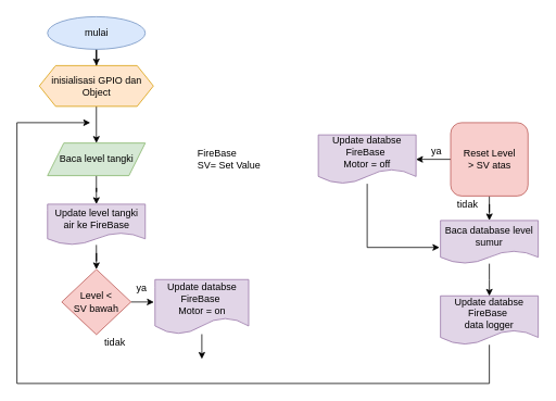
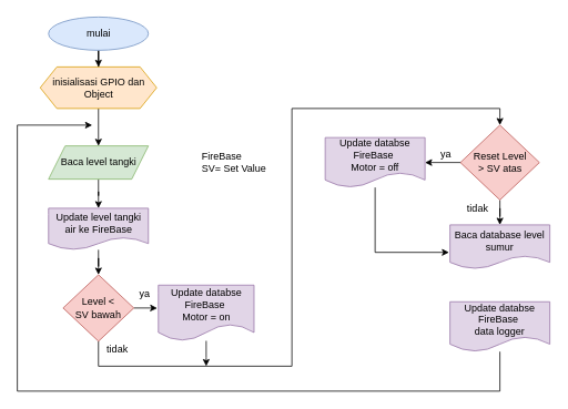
  <mxCell id="0" />
  <mxCell id="1" parent="0" />
  <mxCell id="2" style="edgeStyle=orthogonalEdgeStyle;rounded=0;orthogonalLoop=1;jettySize=auto;html=1;" parent="1" source="3" target="5" edge="1"><mxGeometry relative="1" as="geometry" /></mxCell>
  <mxCell id="3" value="mulai" style="ellipse;whiteSpace=wrap;html=1;fontSize=12;glass=0;strokeWidth=1;shadow=0;fillColor=#dae8fc;strokeColor=#6c8ebf;" parent="1" vertex="1"><mxGeometry x="57.5" y="20" width="120" height="40" as="geometry" /></mxCell>
  <mxCell id="4" style="edgeStyle=orthogonalEdgeStyle;rounded=0;orthogonalLoop=1;jettySize=auto;html=1;entryX=0.5;entryY=0;entryDx=0;entryDy=0;" edge="1" parent="1" source="5" target="7"><mxGeometry relative="1" as="geometry" /></mxCell>
  <mxCell id="5" value="inisialisasi GPIO dan Object" style="shape=hexagon;perimeter=hexagonPerimeter2;whiteSpace=wrap;html=1;fixedSize=1;fillColor=#ffe6cc;strokeColor=#d79b00;" parent="1" vertex="1"><mxGeometry x="47.5" y="80" width="140" height="50" as="geometry" /></mxCell>
  <mxCell id="6" style="edgeStyle=orthogonalEdgeStyle;rounded=0;orthogonalLoop=1;jettySize=auto;html=1;" edge="1" parent="1" source="7" target="9"><mxGeometry relative="1" as="geometry" /></mxCell>
  <mxCell id="7" value="Baca level tangki" style="shape=parallelogram;perimeter=parallelogramPerimeter;whiteSpace=wrap;html=1;fixedSize=1;fillColor=#d5e8d4;strokeColor=#82b366;" parent="1" vertex="1"><mxGeometry x="57.5" y="175" width="120" height="40" as="geometry" /></mxCell>
  <mxCell id="8" style="edgeStyle=orthogonalEdgeStyle;rounded=0;orthogonalLoop=1;jettySize=auto;html=1;entryX=0.5;entryY=0;entryDx=0;entryDy=0;" edge="1" parent="1" source="9" target="12"><mxGeometry relative="1" as="geometry" /></mxCell>
  <mxCell id="9" value="Update level tangki air ke FireBase" style="shape=document;whiteSpace=wrap;html=1;boundedLbl=1;fillColor=#e1d5e7;strokeColor=#9673a6;" parent="1" vertex="1"><mxGeometry x="57.5" y="250" width="120" height="50" as="geometry" /></mxCell>
  <mxCell id="10" style="edgeStyle=orthogonalEdgeStyle;rounded=0;orthogonalLoop=1;jettySize=auto;html=1;entryX=-0.012;entryY=0.414;entryDx=0;entryDy=0;entryPerimeter=0;" edge="1" parent="1" source="12" target="15"><mxGeometry relative="1" as="geometry" /></mxCell>
+ <mxCell id="11" style="edgeStyle=orthogonalEdgeStyle;rounded=0;orthogonalLoop=1;jettySize=auto;html=1;entryX=0.5;entryY=0;entryDx=0;entryDy=0;" edge="1" parent="1" source="12" target="22"><mxGeometry relative="1" as="geometry"><Array as="points"><mxPoint x="117" y="440" /><mxPoint x="350" y="440" /><mxPoint x="350" y="130" /><mxPoint x="600" y="130" /></Array></mxGeometry></mxCell>
  <mxCell id="12" value="Level &amp;lt; &lt;br&gt;SV bawah" style="rhombus;whiteSpace=wrap;html=1;fillColor=#f8cecc;strokeColor=#b85450;" parent="1" vertex="1"><mxGeometry x="75" y="330" width="85" height="80" as="geometry" /></mxCell>
  <mxCell id="13" value="FireBase&lt;br&gt;SV= Set Value" style="text;html=1;strokeColor=none;fillColor=none;align=left;verticalAlign=middle;whiteSpace=wrap;rounded=0;" parent="1" vertex="1"><mxGeometry x="240" y="182.5" width="90" height="25" as="geometry" /></mxCell>
  <mxCell id="14" style="edgeStyle=orthogonalEdgeStyle;rounded=0;orthogonalLoop=1;jettySize=auto;html=1;" edge="1" parent="1" source="15"><mxGeometry relative="1" as="geometry"><mxPoint x="247" y="440" as="targetPoint" /></mxGeometry></mxCell>
  <mxCell id="15" value="Update databse FireBase&amp;nbsp;&lt;br&gt;Motor = on" style="shape=document;whiteSpace=wrap;html=1;boundedLbl=1;fillColor=#e1d5e7;strokeColor=#9673a6;" parent="1" vertex="1"><mxGeometry x="189.5" y="342.5" width="115" height="67" as="geometry" /></mxCell>
  <mxCell id="16" style="edgeStyle=orthogonalEdgeStyle;rounded=0;orthogonalLoop=1;jettySize=auto;html=1;entryX=-0.01;entryY=0.625;entryDx=0;entryDy=0;entryPerimeter=0;" edge="1" parent="1" source="17" target="27"><mxGeometry relative="1" as="geometry"><Array as="points"><mxPoint x="450" y="303" /></Array></mxGeometry></mxCell>
  <mxCell id="17" value="Update databse FireBase&amp;nbsp;&lt;br&gt;Motor&amp;nbsp;= off" style="shape=document;whiteSpace=wrap;html=1;boundedLbl=1;fillColor=#e1d5e7;strokeColor=#9673a6;" parent="1" vertex="1"><mxGeometry x="390" y="165" width="120" height="60" as="geometry" /></mxCell>
  <mxCell id="18" value="tidak" style="text;html=1;align=center;verticalAlign=middle;resizable=0;points=[];autosize=1;" parent="1" vertex="1"><mxGeometry x="120" y="410" width="40" height="20" as="geometry" /></mxCell>
  <mxCell id="19" value="ya" style="text;html=1;align=center;verticalAlign=middle;resizable=0;points=[];autosize=1;" parent="1" vertex="1"><mxGeometry x="157.5" y="342.5" width="30" height="20" as="geometry" /></mxCell>
  <mxCell id="20" style="edgeStyle=orthogonalEdgeStyle;rounded=0;orthogonalLoop=1;jettySize=auto;html=1;" edge="1" parent="1" source="22" target="17"><mxGeometry relative="1" as="geometry" /></mxCell>
  <mxCell id="21" style="edgeStyle=orthogonalEdgeStyle;rounded=0;orthogonalLoop=1;jettySize=auto;html=1;entryX=0.5;entryY=0;entryDx=0;entryDy=0;" edge="1" parent="1" source="22" target="27"><mxGeometry relative="1" as="geometry" /></mxCell>
- <mxCell id="22" value="Reset Level &lt;br&gt;&amp;gt; SV atas" style="whiteSpace=wrap;html=1;fillColor=#f8cecc;strokeColor=#b85450;rounded=1;" parent="1" vertex="1"><mxGeometry x="552.5" y="150" width="95" height="90" as="geometry" /></mxCell>
+ <mxCell id="22" value="Reset Level &lt;br&gt;&amp;gt; SV atas" style="rhombus;whiteSpace=wrap;html=1;fillColor=#f8cecc;strokeColor=#b85450;" parent="1" vertex="1"><mxGeometry x="552.5" y="150" width="95" height="90" as="geometry" /></mxCell>
  <mxCell id="23" value="ya" style="text;html=1;align=center;verticalAlign=middle;resizable=0;points=[];autosize=1;" parent="1" vertex="1"><mxGeometry x="520" y="175" width="30" height="20" as="geometry" /></mxCell>
  <mxCell id="24" style="edgeStyle=orthogonalEdgeStyle;rounded=0;orthogonalLoop=1;jettySize=auto;html=1;" edge="1" parent="1" source="25"><mxGeometry relative="1" as="geometry"><mxPoint x="110" y="150" as="targetPoint" /><Array as="points"><mxPoint x="600" y="470" /><mxPoint x="20" y="470" /><mxPoint x="20" y="150" /></Array></mxGeometry></mxCell>
  <mxCell id="25" value="Update databse FireBase&amp;nbsp;&lt;br&gt;data logger" style="shape=document;whiteSpace=wrap;html=1;boundedLbl=1;fillColor=#e1d5e7;strokeColor=#9673a6;" parent="1" vertex="1"><mxGeometry x="540" y="362.5" width="120" height="60" as="geometry" /></mxCell>
- <mxCell id="26" style="edgeStyle=orthogonalEdgeStyle;rounded=0;orthogonalLoop=1;jettySize=auto;html=1;" edge="1" parent="1" source="27" target="25"><mxGeometry relative="1" as="geometry" /></mxCell>
  <mxCell id="27" value="Baca database level sumur" style="shape=document;whiteSpace=wrap;html=1;boundedLbl=1;fillColor=#e1d5e7;strokeColor=#9673a6;" parent="1" vertex="1"><mxGeometry x="540" y="270" width="120" height="53" as="geometry" /></mxCell>
  <mxCell id="28" value="tidak" style="text;html=1;align=center;verticalAlign=middle;resizable=0;points=[];autosize=1;" vertex="1" parent="1"><mxGeometry x="552.5" y="240" width="40" height="20" as="geometry" /></mxCell>
